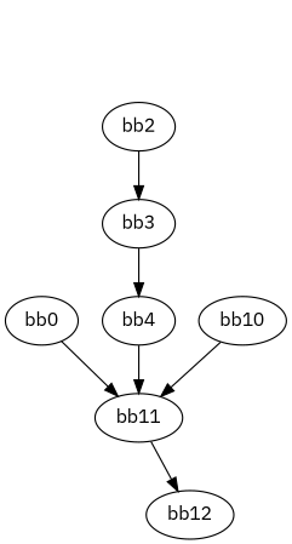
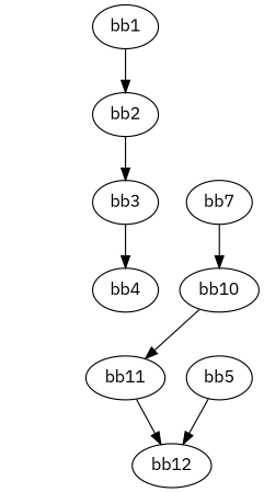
  digraph {
    fontname="IBM Plex Sans"
    node [fontname="IBM Plex Sans"]
    edge [fontname="IBM Plex Sans"]
-   n1 [label="bb0\l"]
    n2 [label="bb11\l"]
+   n3 [label="bb1\l"]
    n4 [label="bb2\l"]
    n5 [label="bb12\l"]
    n6 [label="bb3\l"]
    n7 [label="bb4\l"]
+   n8 [label="bb7\l"]
    n9 [label="bb10\l"]
-   n1 -> n2
+   n10 [label="bb5\l"]
    n2 -> n5
+   n3 -> n4
    n4 -> n6
    n6 -> n7
-   n7 -> n2
+   n8 -> n9
    n9 -> n2
+   n10 -> n5
  }
